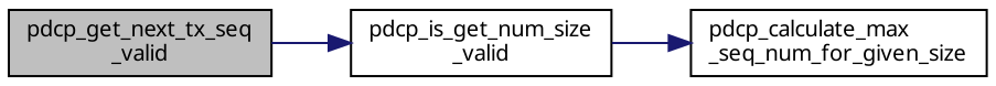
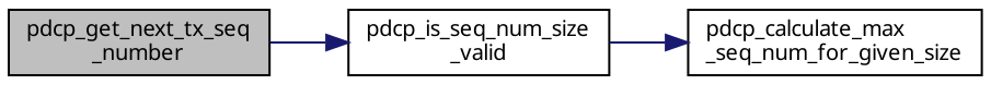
  digraph {
    fontname="Noto Sans"
    rankdir=LR
    node [color=black fillcolor=white fontname="Noto Sans" fontsize=10 shape=record style=filled]
    edge [color=midnightblue fontname="Noto Sans" fontsize=10 labelfontname=Helvetica labelfontsize=10 style=solid]
-   n1 [fillcolor=grey75 fontcolor=black height=0.2 label="pdcp_get_next_tx_seq\l_valid" width=0.4]
-   n2 [height=0.2 label="pdcp_is_get_num_size\l_valid" width=0.4]
+   n1 [fillcolor=grey75 fontcolor=black height=0.2 label="pdcp_get_next_tx_seq\l_number" width=0.4]
+   n2 [height=0.2 label="pdcp_is_seq_num_size\l_valid" width=0.4]
    n3 [height=0.2 label="pdcp_calculate_max\l_seq_num_for_given_size" width=0.4]
    n1 -> n2
    n2 -> n3
  }
